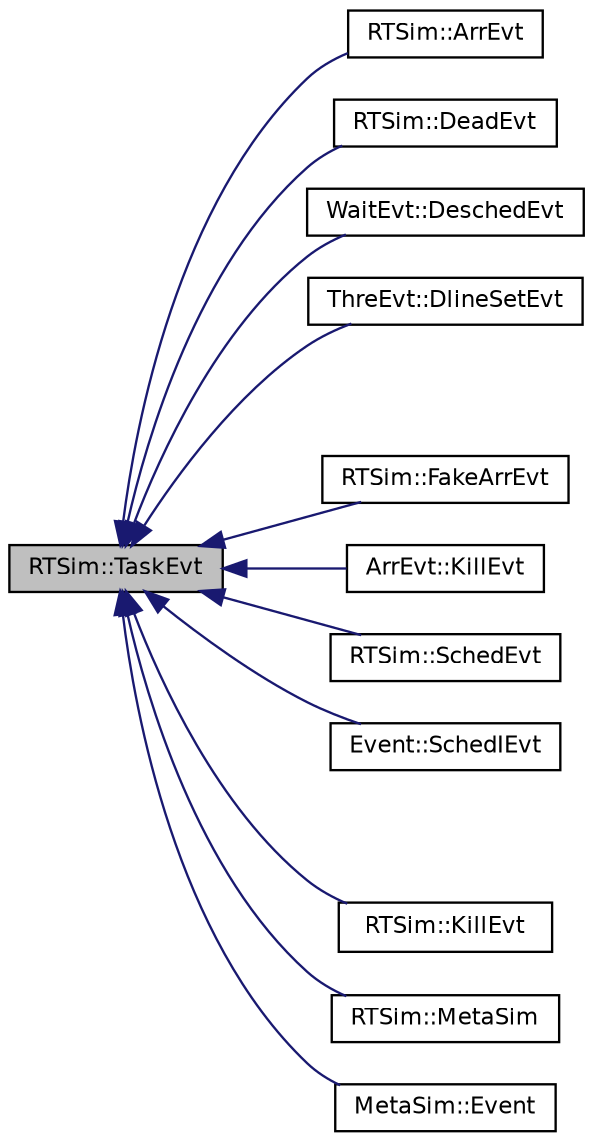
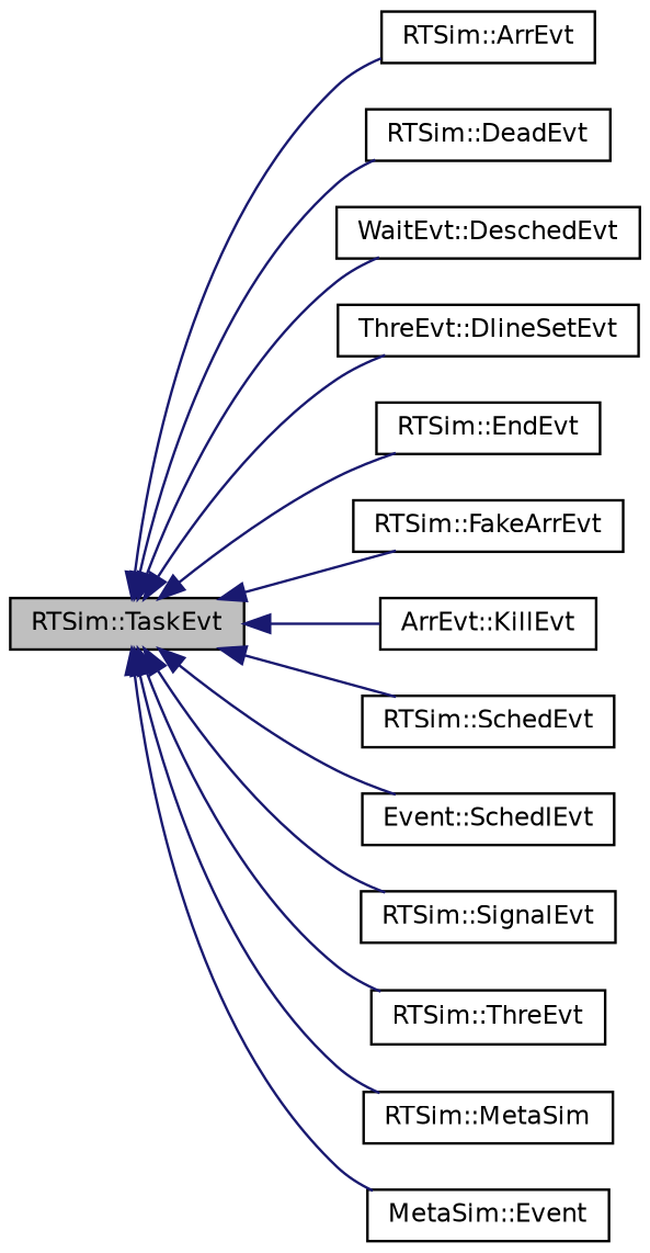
  digraph {
    rankdir=LR
    node [color=black fillcolor=white fontname=Helvetica fontsize=10 shape=record style=filled]
    edge [color=midnightblue dir=back fontname=Helvetica fontsize=10 labelfontname=Helvetica labelfontsize=10 style=solid]
    n1 [fillcolor=grey75 fontcolor=black height=0.2 label="RTSim::TaskEvt" width=0.4]
    n2 [height=0.2 label="RTSim::ArrEvt" width=0.4]
    n3 [height=0.2 label="RTSim::DeadEvt" width=0.4]
    n4 [height=0.2 label="WaitEvt::DeschedEvt" width=0.4]
    n5 [height=0.2 label="ThreEvt::DlineSetEvt" width=0.4]
+   n6 [height=0.2 label="RTSim::EndEvt" width=0.4]
    n7 [height=0.2 label="RTSim::FakeArrEvt" width=0.4]
    n8 [height=0.2 label="ArrEvt::KillEvt" width=0.4]
    n9 [height=0.2 label="RTSim::SchedEvt" width=0.4]
    n10 [height=0.2 label="Event::SchedIEvt" width=0.4]
-   n12 [height=0.2 label="RTSim::KillEvt" width=0.4]
+   n11 [height=0.2 label="RTSim::SignalEvt" width=0.4]
+   n12 [height=0.2 label="RTSim::ThreEvt" width=0.4]
    n13 [height=0.2 label="RTSim::MetaSim" width=0.4]
    n14 [height=0.2 label="MetaSim::Event" width=0.4]
    n1 -> n2
    n1 -> n3
    n1 -> n4
    n1 -> n5
+   n1 -> n6
    n1 -> n7
    n1 -> n8
    n1 -> n9
    n1 -> n10
+   n1 -> n11
    n1 -> n12
    n1 -> n13
    n1 -> n14
  }
